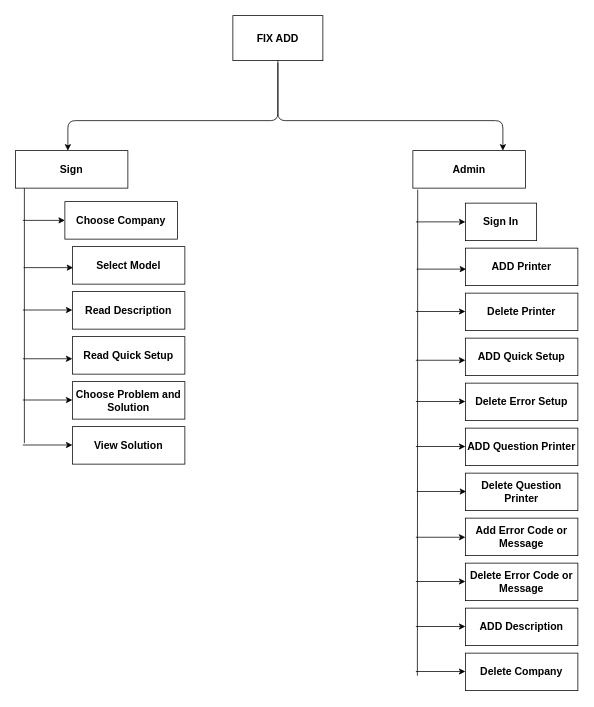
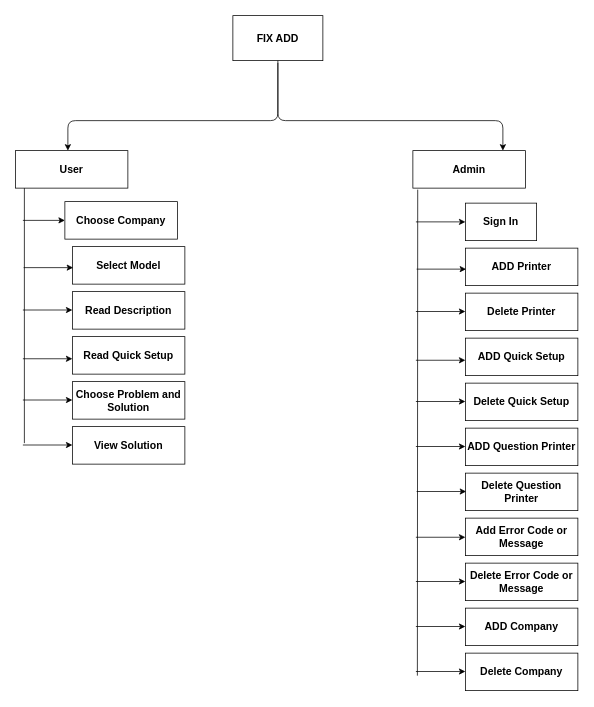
  <mxCell id="0" />
  <mxCell id="1" parent="0" />
  <mxCell id="2" value="&lt;b&gt;&lt;font style=&quot;font-size: 14px&quot;&gt;FIX ADD&lt;/font&gt;&lt;/b&gt;" style="rounded=0;whiteSpace=wrap;html=1;" parent="1" vertex="1"><mxGeometry x="310" y="20" width="120" height="60" as="geometry" /></mxCell>
  <mxCell id="3" value="" style="endArrow=classic;html=1;exitX=0.5;exitY=1;exitDx=0;exitDy=0;" parent="1" source="2" edge="1"><mxGeometry width="50" height="50" relative="1" as="geometry"><mxPoint x="350" y="290" as="sourcePoint" /><mxPoint x="90" y="200" as="targetPoint" /><Array as="points"><mxPoint x="370" y="160" /><mxPoint x="90" y="160" /></Array></mxGeometry></mxCell>
  <mxCell id="4" value="" style="endArrow=classic;html=1;exitX=0.5;exitY=1;exitDx=0;exitDy=0;" parent="1" edge="1"><mxGeometry width="50" height="50" relative="1" as="geometry"><mxPoint x="370" y="83" as="sourcePoint" /><mxPoint x="670" y="200" as="targetPoint" /><Array as="points"><mxPoint x="370" y="160" /><mxPoint x="670" y="160" /></Array></mxGeometry></mxCell>
- <mxCell id="5" value="&lt;b&gt;&lt;font style=&quot;font-size: 14px&quot;&gt;Sign&lt;/font&gt;&lt;/b&gt;" style="rounded=0;whiteSpace=wrap;html=1;" parent="1" vertex="1"><mxGeometry x="20" y="200" width="150" height="50" as="geometry" /></mxCell>
+ <mxCell id="5" value="&lt;b&gt;&lt;font style=&quot;font-size: 14px&quot;&gt;User&lt;/font&gt;&lt;/b&gt;" style="rounded=0;whiteSpace=wrap;html=1;" parent="1" vertex="1"><mxGeometry x="20" y="200" width="150" height="50" as="geometry" /></mxCell>
  <mxCell id="6" value="&lt;b&gt;&lt;font style=&quot;font-size: 14px&quot;&gt;Admin&lt;/font&gt;&lt;/b&gt;" style="rounded=0;whiteSpace=wrap;html=1;" parent="1" vertex="1"><mxGeometry x="550" y="200" width="150" height="50" as="geometry" /></mxCell>
  <mxCell id="7" value="&lt;b&gt;&lt;font style=&quot;font-size: 14px&quot;&gt;Sign In&lt;/font&gt;&lt;/b&gt;" style="rounded=0;whiteSpace=wrap;html=1;" parent="1" vertex="1"><mxGeometry x="620" y="270" width="95" height="50" as="geometry" /></mxCell>
  <mxCell id="8" value="&lt;b&gt;&lt;font style=&quot;font-size: 14px&quot;&gt;ADD Printer&lt;/font&gt;&lt;/b&gt;" style="rounded=0;whiteSpace=wrap;html=1;" parent="1" vertex="1"><mxGeometry x="620" y="330" width="150" height="50" as="geometry" /></mxCell>
  <mxCell id="9" value="&lt;b&gt;&lt;font style=&quot;font-size: 14px&quot;&gt;Delete Printer&lt;/font&gt;&lt;/b&gt;" style="rounded=0;whiteSpace=wrap;html=1;" parent="1" vertex="1"><mxGeometry x="620" y="390" width="150" height="50" as="geometry" /></mxCell>
  <mxCell id="10" value="&lt;b&gt;&lt;font style=&quot;font-size: 14px&quot;&gt;ADD Quick Setup&lt;/font&gt;&lt;/b&gt;" style="rounded=0;whiteSpace=wrap;html=1;" parent="1" vertex="1"><mxGeometry x="620" y="450" width="150" height="50" as="geometry" /></mxCell>
  <mxCell id="11" value="&lt;b&gt;&lt;font style=&quot;font-size: 14px&quot;&gt;ADD Question Printer&lt;/font&gt;&lt;/b&gt;" style="rounded=0;whiteSpace=wrap;html=1;" parent="1" vertex="1"><mxGeometry x="620" y="570" width="150" height="50" as="geometry" /></mxCell>
- <mxCell id="12" value="&lt;span style=&quot;font-size: 14px&quot;&gt;&lt;b&gt;Delete Error Setup&lt;/b&gt;&lt;/span&gt;" style="rounded=0;whiteSpace=wrap;html=1;" parent="1" vertex="1"><mxGeometry x="620" y="510" width="150" height="50" as="geometry" /></mxCell>
+ <mxCell id="12" value="&lt;span style=&quot;font-size: 14px&quot;&gt;&lt;b&gt;Delete Quick Setup&lt;/b&gt;&lt;/span&gt;" style="rounded=0;whiteSpace=wrap;html=1;" parent="1" vertex="1"><mxGeometry x="620" y="510" width="150" height="50" as="geometry" /></mxCell>
  <mxCell id="13" value="&lt;b&gt;&lt;font style=&quot;font-size: 14px&quot;&gt;Delete Question Printer&lt;/font&gt;&lt;/b&gt;" style="rounded=0;whiteSpace=wrap;html=1;" parent="1" vertex="1"><mxGeometry x="620" y="630" width="150" height="50" as="geometry" /></mxCell>
  <mxCell id="14" value="&lt;b&gt;&lt;font style=&quot;font-size: 14px&quot;&gt;Delete Error Code or Message&lt;/font&gt;&lt;/b&gt;" style="rounded=0;whiteSpace=wrap;html=1;" parent="1" vertex="1"><mxGeometry x="620" y="750" width="150" height="50" as="geometry" /></mxCell>
  <mxCell id="15" value="&lt;b&gt;&lt;font style=&quot;font-size: 14px&quot;&gt;Add Error Code or Message&lt;/font&gt;&lt;/b&gt;" style="rounded=0;whiteSpace=wrap;html=1;" parent="1" vertex="1"><mxGeometry x="620" y="690" width="150" height="50" as="geometry" /></mxCell>
- <mxCell id="16" value="&lt;b&gt;&lt;font style=&quot;font-size: 14px&quot;&gt;ADD Description&lt;/font&gt;&lt;/b&gt;" style="rounded=0;whiteSpace=wrap;html=1;" parent="1" vertex="1"><mxGeometry x="620" y="810" width="150" height="50" as="geometry" /></mxCell>
+ <mxCell id="16" value="&lt;b&gt;&lt;font style=&quot;font-size: 14px&quot;&gt;ADD Company&lt;/font&gt;&lt;/b&gt;" style="rounded=0;whiteSpace=wrap;html=1;" parent="1" vertex="1"><mxGeometry x="620" y="810" width="150" height="50" as="geometry" /></mxCell>
  <mxCell id="17" value="&lt;b&gt;&lt;font style=&quot;font-size: 14px&quot;&gt;Delete Company&lt;/font&gt;&lt;/b&gt;" style="rounded=0;whiteSpace=wrap;html=1;" parent="1" vertex="1"><mxGeometry x="620" y="870" width="150" height="50" as="geometry" /></mxCell>
  <mxCell id="18" value="" style="endArrow=none;html=1;entryX=0.043;entryY=1.04;entryDx=0;entryDy=0;entryPerimeter=0;" parent="1" target="6" edge="1"><mxGeometry width="50" height="50" relative="1" as="geometry"><mxPoint x="556" y="900" as="sourcePoint" /><mxPoint x="70" y="940" as="targetPoint" /></mxGeometry></mxCell>
  <mxCell id="19" value="" style="endArrow=classic;html=1;" parent="1" target="7" edge="1"><mxGeometry width="50" height="50" relative="1" as="geometry"><mxPoint x="554" y="295" as="sourcePoint" /><mxPoint x="620" y="294.5" as="targetPoint" /></mxGeometry></mxCell>
  <mxCell id="20" value="" style="endArrow=classic;html=1;" parent="1" edge="1"><mxGeometry width="50" height="50" relative="1" as="geometry"><mxPoint x="555" y="358" as="sourcePoint" /><mxPoint x="621" y="358" as="targetPoint" /></mxGeometry></mxCell>
  <mxCell id="21" value="" style="endArrow=classic;html=1;" parent="1" edge="1"><mxGeometry width="50" height="50" relative="1" as="geometry"><mxPoint x="554" y="414.5" as="sourcePoint" /><mxPoint x="620" y="414.5" as="targetPoint" /></mxGeometry></mxCell>
  <mxCell id="22" value="" style="endArrow=classic;html=1;" parent="1" edge="1"><mxGeometry width="50" height="50" relative="1" as="geometry"><mxPoint x="554" y="479.5" as="sourcePoint" /><mxPoint x="620" y="479.5" as="targetPoint" /></mxGeometry></mxCell>
  <mxCell id="23" value="" style="endArrow=classic;html=1;" parent="1" edge="1"><mxGeometry width="50" height="50" relative="1" as="geometry"><mxPoint x="554" y="534.5" as="sourcePoint" /><mxPoint x="620" y="534.5" as="targetPoint" /></mxGeometry></mxCell>
  <mxCell id="24" value="" style="endArrow=classic;html=1;" parent="1" edge="1"><mxGeometry width="50" height="50" relative="1" as="geometry"><mxPoint x="554" y="594.5" as="sourcePoint" /><mxPoint x="620" y="594.5" as="targetPoint" /></mxGeometry></mxCell>
  <mxCell id="25" value="" style="endArrow=classic;html=1;" parent="1" edge="1"><mxGeometry width="50" height="50" relative="1" as="geometry"><mxPoint x="555" y="654.5" as="sourcePoint" /><mxPoint x="621" y="654.5" as="targetPoint" /></mxGeometry></mxCell>
  <mxCell id="26" value="" style="endArrow=classic;html=1;" parent="1" edge="1"><mxGeometry width="50" height="50" relative="1" as="geometry"><mxPoint x="554" y="715.5" as="sourcePoint" /><mxPoint x="620" y="715.5" as="targetPoint" /></mxGeometry></mxCell>
  <mxCell id="27" value="" style="endArrow=classic;html=1;" parent="1" edge="1"><mxGeometry width="50" height="50" relative="1" as="geometry"><mxPoint x="554" y="774.5" as="sourcePoint" /><mxPoint x="620" y="774.5" as="targetPoint" /></mxGeometry></mxCell>
  <mxCell id="28" value="" style="endArrow=classic;html=1;" parent="1" edge="1"><mxGeometry width="50" height="50" relative="1" as="geometry"><mxPoint x="554" y="834.5" as="sourcePoint" /><mxPoint x="620" y="834.5" as="targetPoint" /></mxGeometry></mxCell>
  <mxCell id="29" value="" style="endArrow=classic;html=1;" parent="1" edge="1"><mxGeometry width="50" height="50" relative="1" as="geometry"><mxPoint x="554" y="894.5" as="sourcePoint" /><mxPoint x="620" y="894.5" as="targetPoint" /></mxGeometry></mxCell>
  <mxCell id="30" value="&lt;b&gt;&lt;font style=&quot;font-size: 14px&quot;&gt;Choose Company&lt;/font&gt;&lt;/b&gt;" style="rounded=0;whiteSpace=wrap;html=1;" parent="1" vertex="1"><mxGeometry x="86" y="268" width="150" height="50" as="geometry" /></mxCell>
  <mxCell id="31" value="&lt;b&gt;&lt;font style=&quot;font-size: 14px&quot;&gt;Select Model&lt;/font&gt;&lt;/b&gt;" style="rounded=0;whiteSpace=wrap;html=1;" parent="1" vertex="1"><mxGeometry x="96" y="328" width="150" height="50" as="geometry" /></mxCell>
  <mxCell id="32" value="&lt;b&gt;&lt;font style=&quot;font-size: 14px&quot;&gt;Read Description&lt;/font&gt;&lt;/b&gt;" style="rounded=0;whiteSpace=wrap;html=1;" parent="1" vertex="1"><mxGeometry x="96" y="388" width="150" height="50" as="geometry" /></mxCell>
  <mxCell id="33" value="&lt;b&gt;&lt;font style=&quot;font-size: 14px&quot;&gt;Read Quick Setup&lt;/font&gt;&lt;/b&gt;" style="rounded=0;whiteSpace=wrap;html=1;" parent="1" vertex="1"><mxGeometry x="96" y="448" width="150" height="50" as="geometry" /></mxCell>
  <mxCell id="34" value="&lt;b&gt;&lt;font style=&quot;font-size: 14px&quot;&gt;View Solution&lt;/font&gt;&lt;/b&gt;" style="rounded=0;whiteSpace=wrap;html=1;" parent="1" vertex="1"><mxGeometry x="96" y="568" width="150" height="50" as="geometry" /></mxCell>
  <mxCell id="35" value="&lt;span style=&quot;font-size: 14px&quot;&gt;&lt;b&gt;Choose Problem and Solution&lt;/b&gt;&lt;/span&gt;" style="rounded=0;whiteSpace=wrap;html=1;" parent="1" vertex="1"><mxGeometry x="96" y="508" width="150" height="50" as="geometry" /></mxCell>
  <mxCell id="36" value="" style="endArrow=none;html=1;entryX=0.043;entryY=1.04;entryDx=0;entryDy=0;entryPerimeter=0;" parent="1" edge="1"><mxGeometry width="50" height="50" relative="1" as="geometry"><mxPoint x="32" y="590" as="sourcePoint" /><mxPoint x="32" y="250" as="targetPoint" /></mxGeometry></mxCell>
  <mxCell id="37" value="" style="endArrow=classic;html=1;" parent="1" target="30" edge="1"><mxGeometry width="50" height="50" relative="1" as="geometry"><mxPoint x="30" y="293" as="sourcePoint" /><mxPoint x="96" y="292.5" as="targetPoint" /></mxGeometry></mxCell>
  <mxCell id="38" value="" style="endArrow=classic;html=1;" parent="1" edge="1"><mxGeometry width="50" height="50" relative="1" as="geometry"><mxPoint x="31" y="356" as="sourcePoint" /><mxPoint x="97" y="356" as="targetPoint" /></mxGeometry></mxCell>
  <mxCell id="39" value="" style="endArrow=classic;html=1;" parent="1" edge="1"><mxGeometry width="50" height="50" relative="1" as="geometry"><mxPoint x="30" y="412.5" as="sourcePoint" /><mxPoint x="96" y="412.5" as="targetPoint" /></mxGeometry></mxCell>
  <mxCell id="40" value="" style="endArrow=classic;html=1;" parent="1" edge="1"><mxGeometry width="50" height="50" relative="1" as="geometry"><mxPoint x="30" y="477.5" as="sourcePoint" /><mxPoint x="96" y="477.5" as="targetPoint" /></mxGeometry></mxCell>
  <mxCell id="41" value="" style="endArrow=classic;html=1;" parent="1" edge="1"><mxGeometry width="50" height="50" relative="1" as="geometry"><mxPoint x="30" y="532.5" as="sourcePoint" /><mxPoint x="96" y="532.5" as="targetPoint" /></mxGeometry></mxCell>
  <mxCell id="42" value="" style="endArrow=classic;html=1;" parent="1" edge="1"><mxGeometry width="50" height="50" relative="1" as="geometry"><mxPoint x="30" y="592.5" as="sourcePoint" /><mxPoint x="96" y="592.5" as="targetPoint" /></mxGeometry></mxCell>
